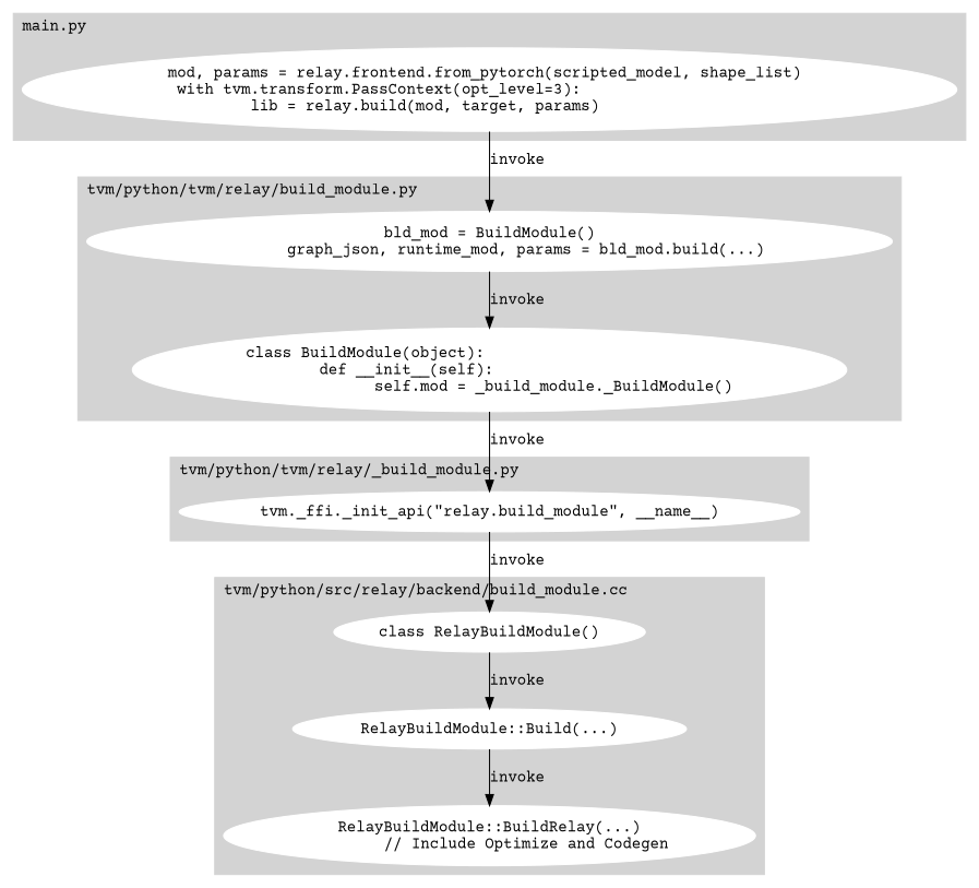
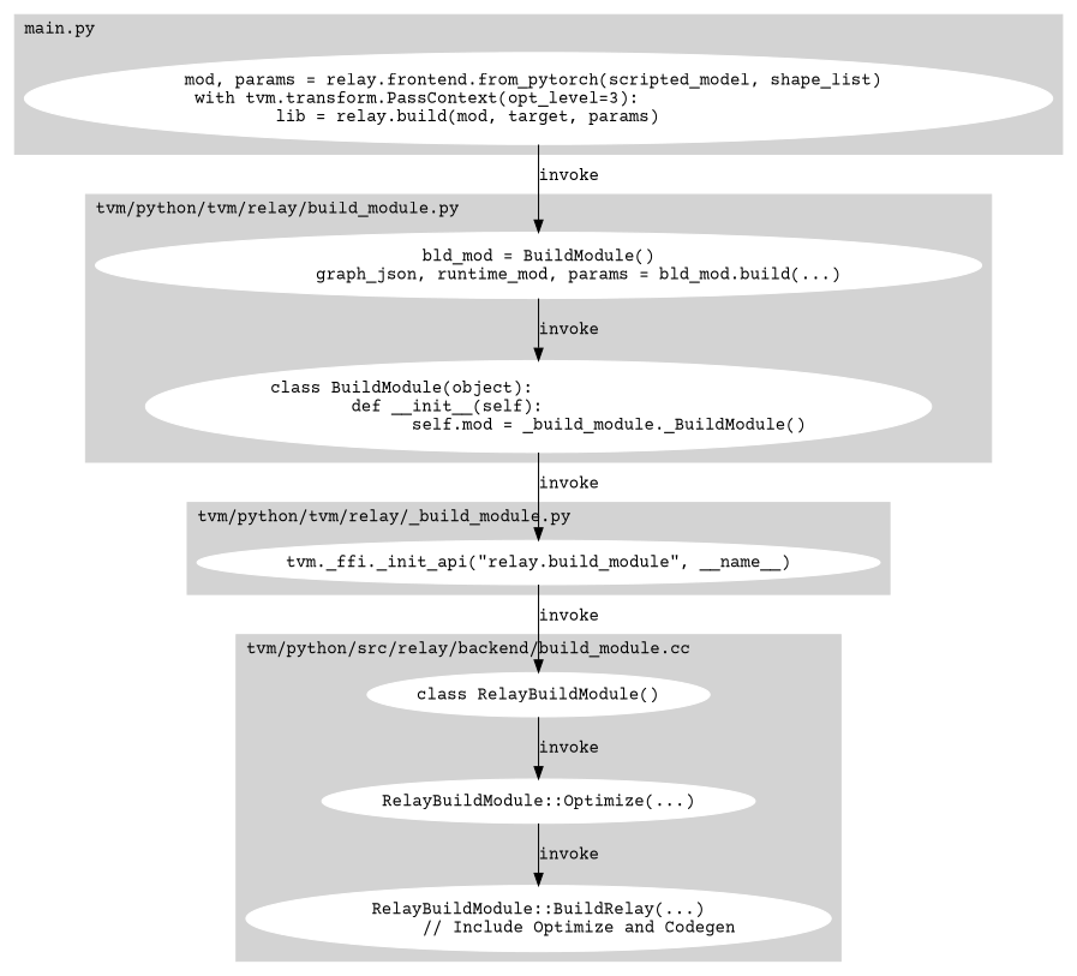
  digraph {
    fontname="Courier Prime"
    node [color=white style=filled fontname="Courier Prime"]
    edge [fontname="Courier Prime"]
    n1 [label="mod, params = relay.frontend.from_pytorch(scripted_model, shape_list) \l with tvm.transform.PassContext(opt_level=3):\l         lib = relay.build(mod, target, params)\l"]
    n2 [label="bld_mod = BuildModule()\n        graph_json, runtime_mod, params = bld_mod.build(...)"]
    n3 [label="class BuildModule(object): \l        def __init__(self): \l              self.mod = _build_module._BuildModule()" labeljust=l]
    n4 [label="tvm._ffi._init_api(\"relay.build_module\", __name__)"]
    n5 [label="class RelayBuildModule()"]
-   n6 [label="RelayBuildModule::Build(...)"]
+   n6 [label="RelayBuildModule::Optimize(...)"]
    n7 [label="RelayBuildModule::BuildRelay(...)\n        // Include Optimize and Codegen"]
    subgraph cluster_1 {
      color=lightgrey
      label="main.py"
      labeljust=l
      style=filled
      n1
    }
    subgraph cluster_2 {
      color=lightgrey
      label="tvm/python/tvm/relay/build_module.py"
      labeljust=l
      style=filled
      n2
      n3
    }
    subgraph cluster_3 {
      color=lightgrey
      label="tvm/python/tvm/relay/_build_module.py"
      labeljust=l
      style=filled
      n4
    }
    subgraph cluster_4 {
      color=lightgrey
      label="tvm/python/src/relay/backend/build_module.cc"
      labeljust=l
      style=filled
      n5
      n6
      n7
    }
    n1 -> n2 [label=invoke]
    n2 -> n3 [label=invoke]
    n3 -> n4 [label=invoke]
    n4 -> n5 [label=invoke]
    n5 -> n6 [label=invoke]
    n6 -> n7 [label=invoke]
  }
